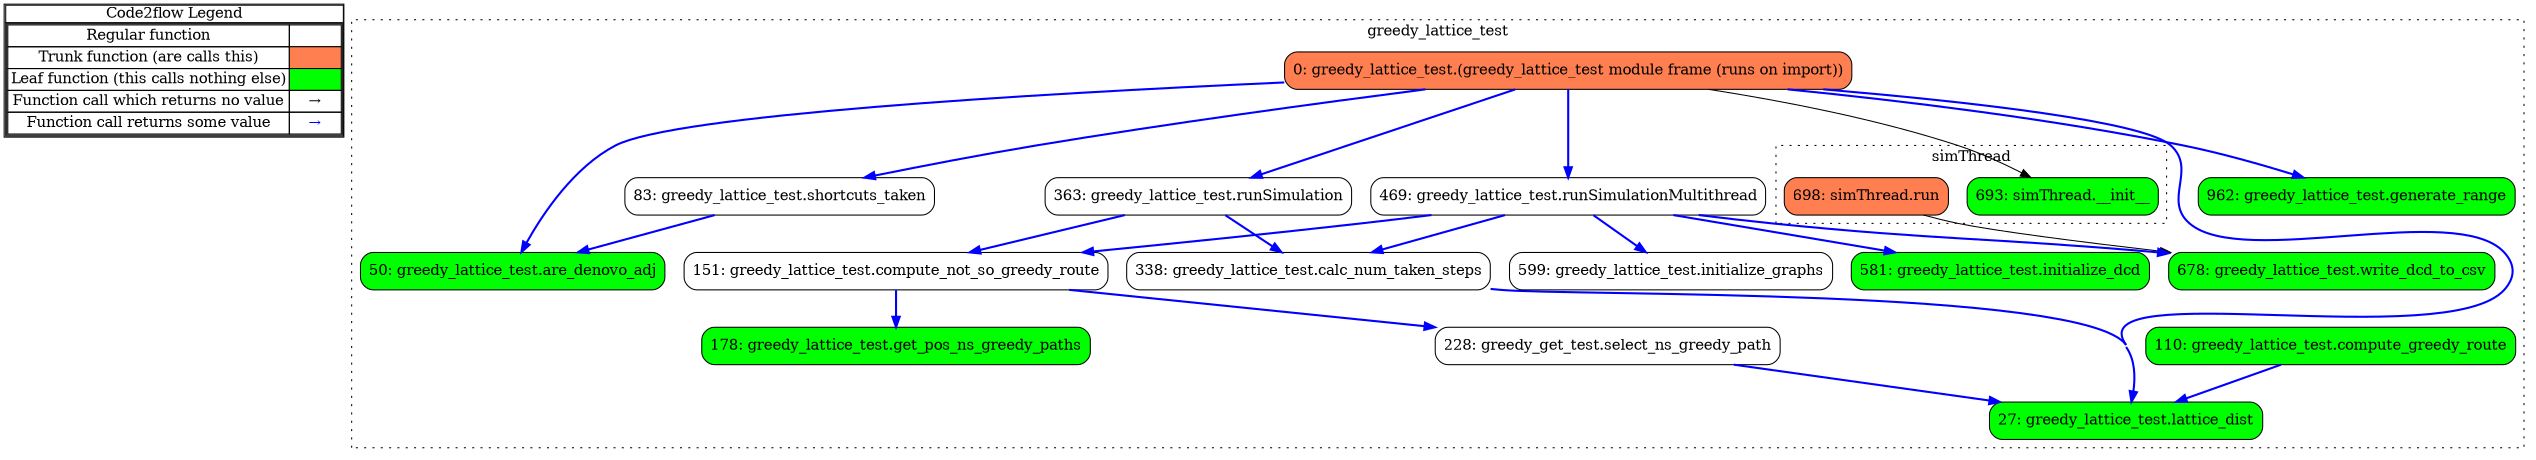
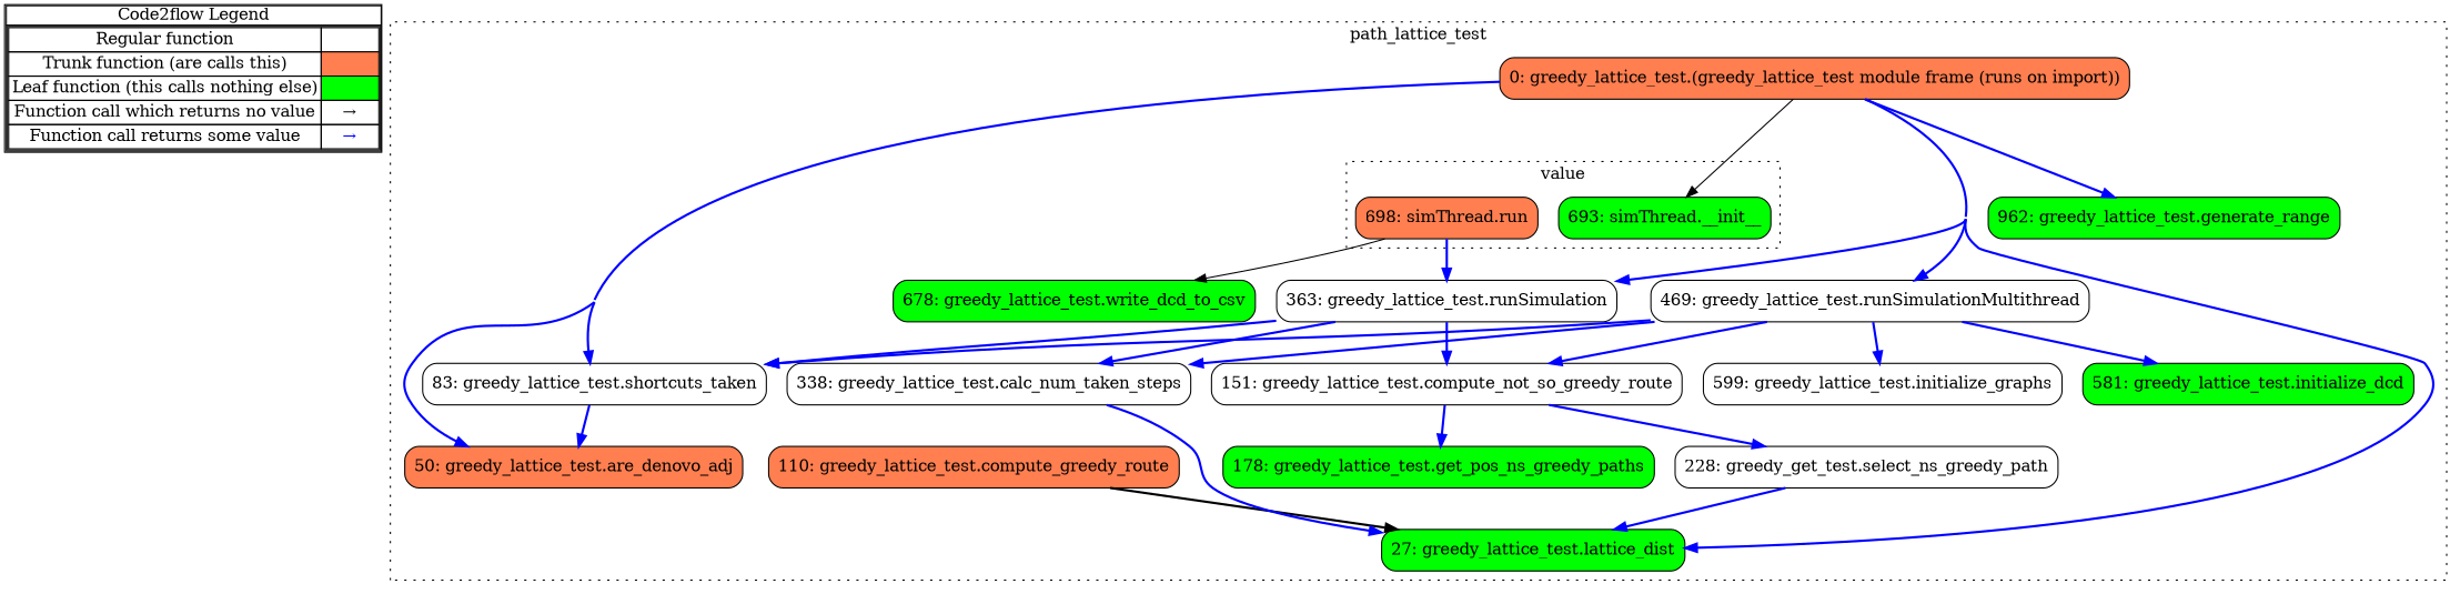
  digraph {
    concentrate=true
    node [shape=rect splines=ortho style="rounded,filled"]
    edge [color=blue penwidth=2]
    n1 [label=< 				<table cellspacing="0" cellpadding="0" border="1"><tr><td>Code2flow Legend</td></tr><tr><td> 				<table cellspacing="0"> 				<tr><td>Regular function</td><td width="50px"></td></tr> 				<tr><td>Trunk function (are calls this)</td><td bgcolor='coral'></td></tr> 				<tr><td>Leaf function (this calls nothing else)</td><td bgcolor='green'></td></tr> 				<tr><td>Function call which returns no value</td><td>&#8594;</td></tr> 				<tr><td>Function call returns some value</td><td><font color='blue'>&#8594;</font></td></tr> 				</table></td></tr></table> 				> margin=0 shape=none splines="" style=""]
    n2 [fillcolor=green label="693: simThread.__init__"]
    n3 [fillcolor=coral label="698: simThread.run"]
    n4 [fillcolor=green label="27: greedy_lattice_test.lattice_dist"]
-   n5 [fillcolor=green label="50: greedy_lattice_test.are_denovo_adj"]
+   n5 [fillcolor=coral label="50: greedy_lattice_test.are_denovo_adj"]
    n6 [label="83: greedy_lattice_test.shortcuts_taken" style=rounded]
-   n7 [fillcolor=green label="110: greedy_lattice_test.compute_greedy_route"]
+   n7 [fillcolor=coral label="110: greedy_lattice_test.compute_greedy_route"]
    n8 [label="151: greedy_lattice_test.compute_not_so_greedy_route" style=rounded]
    n9 [fillcolor=green label="178: greedy_lattice_test.get_pos_ns_greedy_paths"]
    n10 [label="228: greedy_get_test.select_ns_greedy_path" style=rounded]
    n11 [label="338: greedy_lattice_test.calc_num_taken_steps" style=rounded]
    n12 [label="363: greedy_lattice_test.runSimulation" style=rounded]
    n13 [label="469: greedy_lattice_test.runSimulationMultithread" style=rounded]
    n14 [fillcolor=green label="581: greedy_lattice_test.initialize_dcd"]
    n15 [label="599: greedy_lattice_test.initialize_graphs" style=rounded]
    n16 [fillcolor=green label="962: greedy_lattice_test.generate_range"]
    n17 [fillcolor=green label="678: greedy_lattice_test.write_dcd_to_csv"]
    n18 [fillcolor=coral label="0: greedy_lattice_test.(greedy_lattice_test module frame (runs on import))"]
    subgraph sub_1 {
      label=legend
      rank=min
      n1
    }
    subgraph cluster_2 {
      color=black
-     label=greedy_lattice_test
+     label=path_lattice_test
      style=dotted
      n4
      n5
      n6
      n7
      n8
      n9
      n10
      n11
      n12
      n13
      n14
      n15
      n16
      n17
      n18
      subgraph cluster_3 {
        color=black
-       label=simThread
+       label=value
        style=dotted
        n2
        n3
      }
    }
+   n3 -> n12
    n3 -> n17 [color="" penwidth=""]
    n6 -> n5
-   n7 -> n4
+   n7 -> n4 [color=black]
    n8 -> n9
    n8 -> n10
    n10 -> n4
    n11 -> n4
+   n12 -> n6
    n12 -> n8
    n12 -> n11
-   n13 -> n17
+   n13 -> n6
    n13 -> n8
    n13 -> n11
    n13 -> n14
    n13 -> n15
    n18 -> n2 [color="" penwidth=""]
    n18 -> n4
    n18 -> n5
    n18 -> n6
    n18 -> n12
    n18 -> n13
    n18 -> n16
  }
